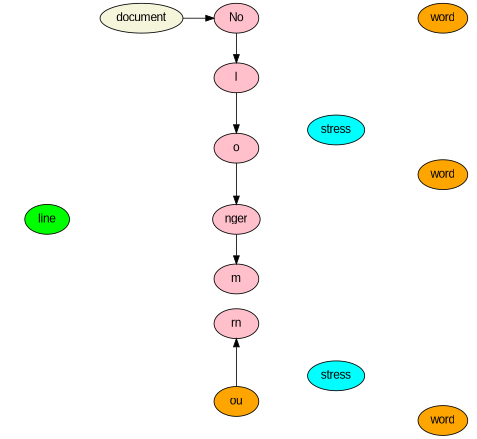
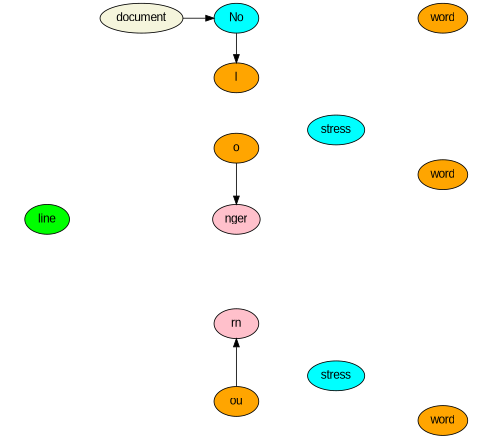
  digraph {
    fontname="Liberation Sans"
    rankdir=LR
    node [fontname="Liberation Sans" rank=same style=invis]
    edge [fontname="Liberation Sans" style=invis]
    top1
    top2
    top3
    line [fillcolor="#00ff00" style=filled]
    top4
    top5
    top6
    document [fillcolor=beige style=filled]
    fake1
    fake2
    null
    fake3
    fake4
    fake5
-   No [fillcolor=pink style=filled]
-   l [fillcolor=pink style=filled]
-   o [fillcolor=pink style=filled]
+   No [fillcolor=cyan style=filled]
+   l [fillcolor=orange style=filled]
+   o [fillcolor=orange style=filled]
    nger [fillcolor=pink style=filled]
-   m [fillcolor=pink style=filled]
    ou [fillcolor=orange style=filled]
    rn [fillcolor=pink style=filled]
    wordplace1
    fake6
    n24 [fillcolor=cyan label=stress style=filled]
    wordplace2
    fake7
    fake8
    n28 [fillcolor=cyan label=stress style=filled]
    wordplace3
    fake9
    n31 [fillcolor=orange label=word style=filled]
    fake10
    n33 [fillcolor=orange label=word style=filled]
    fake13
    fake14
    n36 [fillcolor=orange label=word style=filled]
    subgraph sub_1 {
      top1
      top2
      top3
      line
      top4
      top5
      top6
    }
    subgraph sub_2 {
      document
      fake1
      fake2
      null
      fake3
      fake4
      fake5
    }
    subgraph sub_3 {
      No
      l
      o
      nger
-     m
      ou
      rn
    }
    subgraph sub_4 {
      wordplace1
      fake6
      n24
      wordplace2
      fake7
      fake8
      n28
      wordplace3
      fake9
    }
    subgraph sub_5 {
      n31
      fake10
      n33
      fake13
      fake14
      n36
    }
    top1 -> top2 [constraint=false]
    top1 -> document
    top2 -> top3 [constraint=false]
    top2 -> fake1
    top3 -> line [constraint=false]
    top3 -> fake2
    line -> top4 [constraint=false]
    line -> null
    top4 -> top5 [constraint=false]
    top4 -> fake3
    top5 -> top6 [constraint=false]
    top5 -> fake4
    top6 -> fake5
    document -> fake1 [constraint=false]
    document -> No [style=""]
    fake1 -> fake2 [constraint=false]
    fake1 -> l
    fake2 -> null [constraint=false]
    fake2 -> o
    null -> fake3 [constraint=false]
    null -> nger
    fake3 -> fake4 [constraint=false]
-   fake3 -> m
    fake4 -> ou
    fake5 -> rn
    No -> l [constraint=false minlen=2 style=""]
    No -> wordplace1
-   l -> o [constraint=false minlen=2 style=""]
    l -> fake6
    o -> nger [constraint=false minlen=2 style=""]
    o -> n24
    o -> wordplace2
-   nger -> m [constraint=false minlen=2 style=""]
    nger -> fake7
-   m -> fake8
    ou -> rn [constraint=false minlen=2 style=""]
    ou -> n28
    ou -> wordplace3
    rn -> fake9
    wordplace1 -> n31
    fake6 -> fake10
    wordplace2 -> n33
    fake7 -> fake13
    fake8 -> fake14
    wordplace3 -> n36
  }
